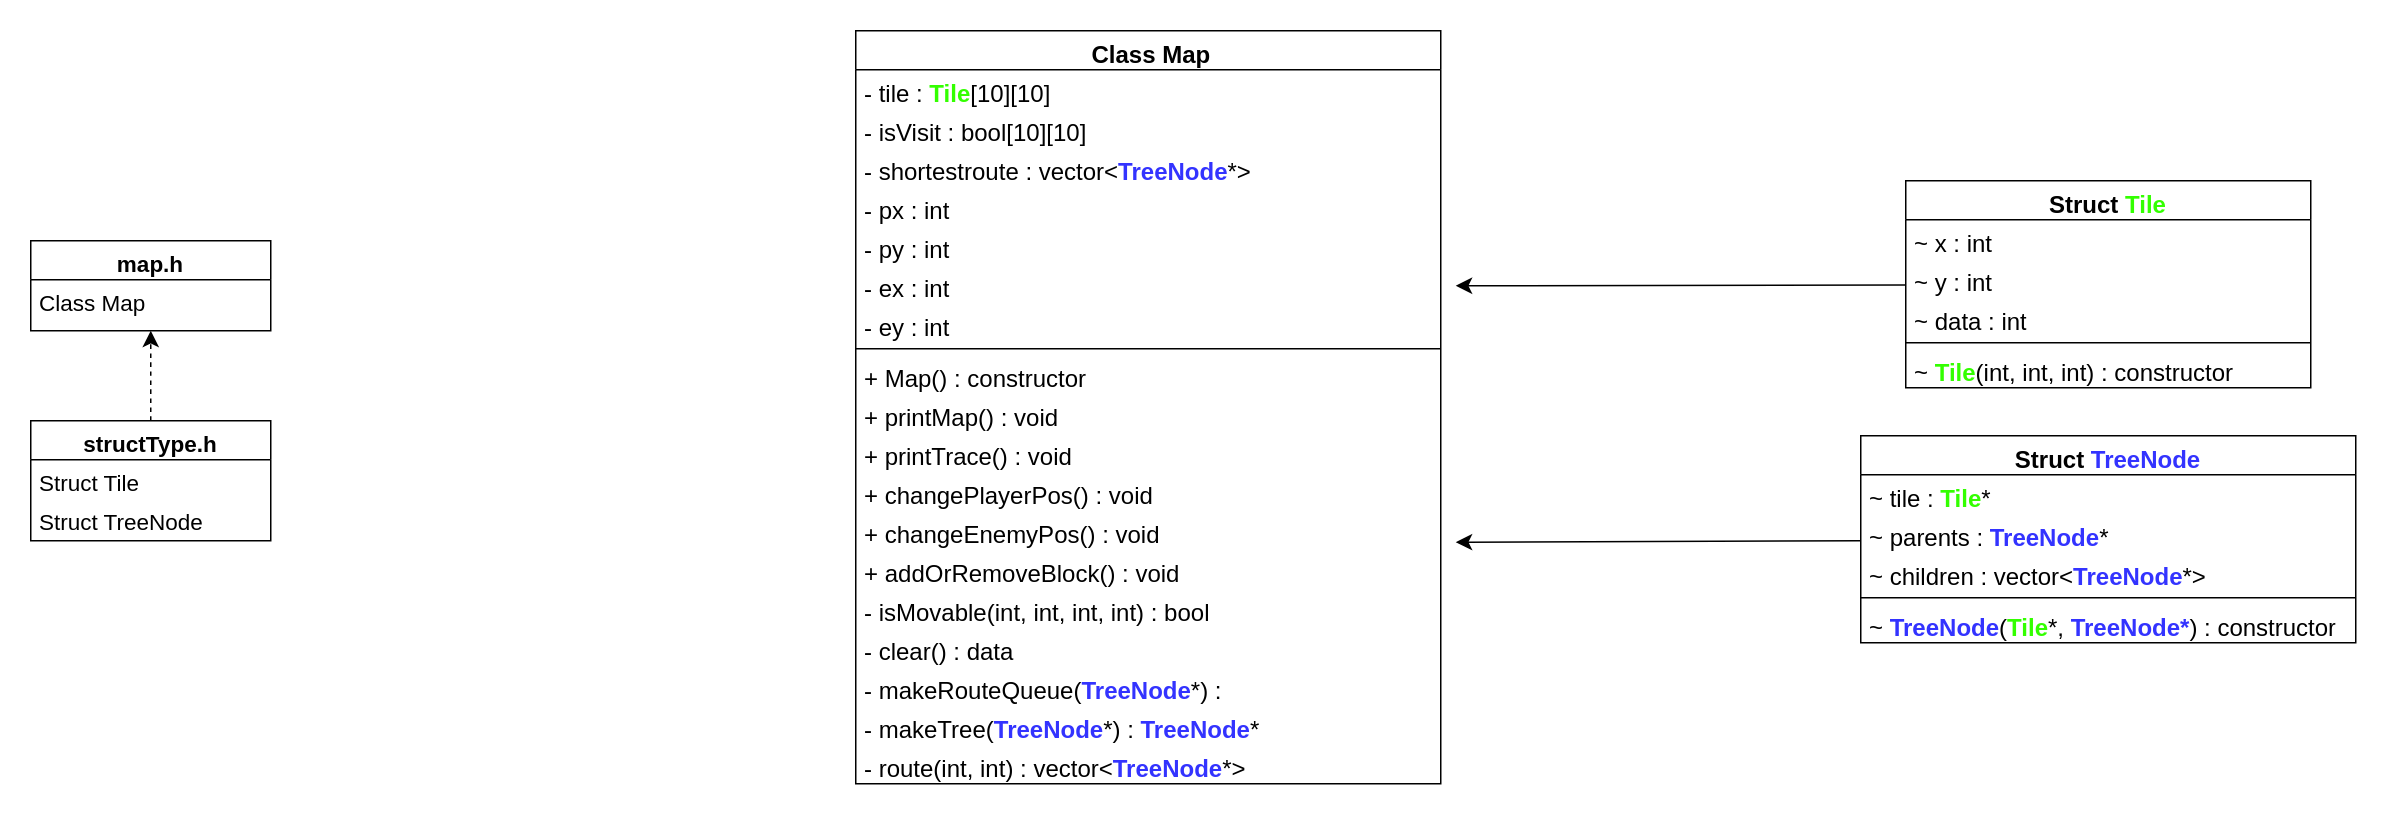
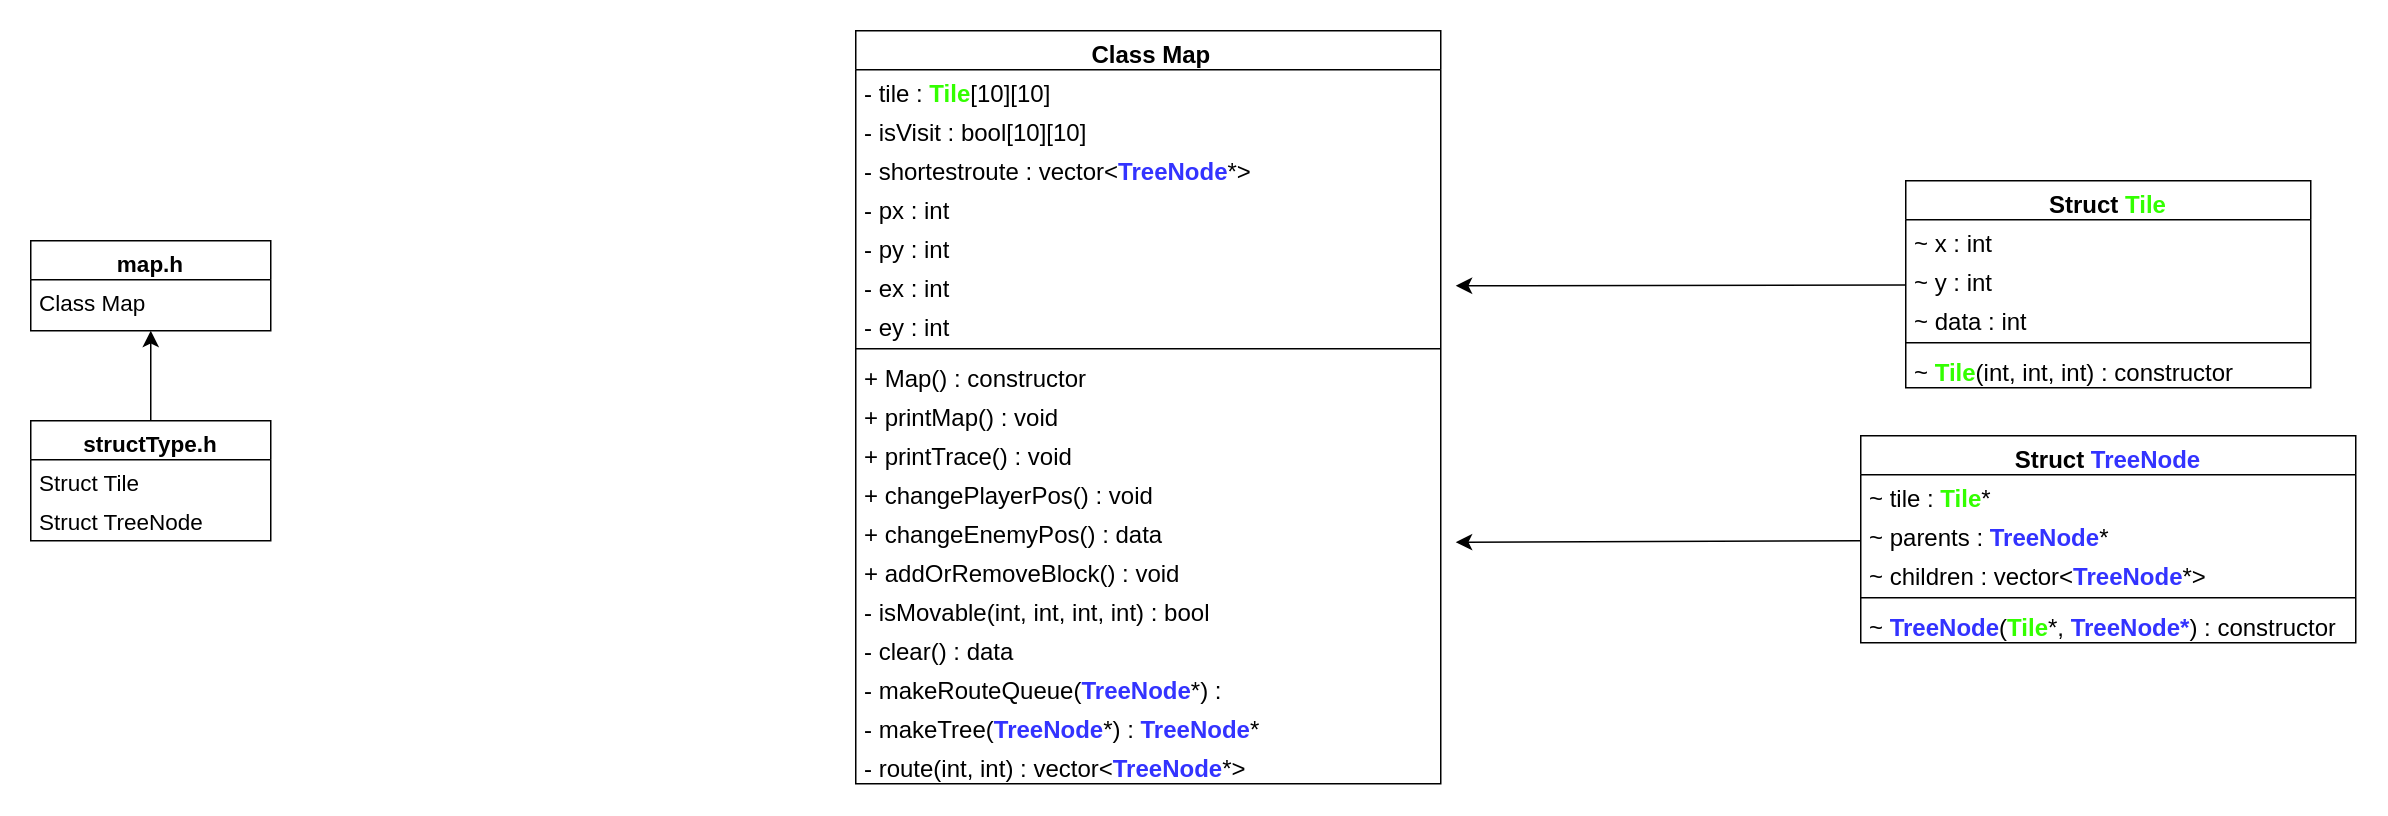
  <mxCell id="0" />
  <mxCell id="1" parent="0" />
  <mxCell id="2" value="map.h" style="swimlane;fontStyle=1;align=center;verticalAlign=top;childLayout=stackLayout;horizontal=1;startSize=26;horizontalStack=0;resizeParent=1;resizeLast=0;collapsible=1;marginBottom=0;rounded=0;shadow=0;strokeWidth=1;fontSize=15;" parent="1" vertex="1"><mxGeometry x="20" y="160" width="160" height="60" as="geometry"><mxRectangle x="230" y="140" width="160" height="26" as="alternateBounds" /></mxGeometry></mxCell>
  <mxCell id="3" value="Class Map" style="text;align=left;verticalAlign=top;spacingLeft=4;spacingRight=4;overflow=hidden;rotatable=0;points=[[0,0.5],[1,0.5]];portConstraint=eastwest;fontSize=15;" parent="2" vertex="1"><mxGeometry y="26" width="160" height="26" as="geometry" /></mxCell>
- <mxCell id="4" style="edgeStyle=none;curved=1;rounded=0;orthogonalLoop=1;jettySize=auto;html=1;exitX=0.5;exitY=0;exitDx=0;exitDy=0;entryX=0.5;entryY=1;entryDx=0;entryDy=0;fontSize=12;startSize=8;endSize=8;dashed=1;" parent="1" source="5" target="2" edge="1"><mxGeometry relative="1" as="geometry" /></mxCell>
+ <mxCell id="4" style="edgeStyle=none;curved=1;rounded=0;orthogonalLoop=1;jettySize=auto;html=1;exitX=0.5;exitY=0;exitDx=0;exitDy=0;entryX=0.5;entryY=1;entryDx=0;entryDy=0;fontSize=12;startSize=8;endSize=8;" parent="1" source="5" target="2" edge="1"><mxGeometry relative="1" as="geometry" /></mxCell>
  <mxCell id="5" value="structType.h" style="swimlane;fontStyle=1;align=center;verticalAlign=top;childLayout=stackLayout;horizontal=1;startSize=26;horizontalStack=0;resizeParent=1;resizeLast=0;collapsible=1;marginBottom=0;rounded=0;shadow=0;strokeWidth=1;fontSize=15;" parent="1" vertex="1"><mxGeometry x="20" y="280" width="160" height="80" as="geometry"><mxRectangle x="230" y="140" width="160" height="26" as="alternateBounds" /></mxGeometry></mxCell>
  <mxCell id="6" value="Struct Tile" style="text;align=left;verticalAlign=top;spacingLeft=4;spacingRight=4;overflow=hidden;rotatable=0;points=[[0,0.5],[1,0.5]];portConstraint=eastwest;fontSize=15;" parent="5" vertex="1"><mxGeometry y="26" width="160" height="26" as="geometry" /></mxCell>
  <mxCell id="7" value="Struct TreeNode" style="text;align=left;verticalAlign=top;spacingLeft=4;spacingRight=4;overflow=hidden;rotatable=0;points=[[0,0.5],[1,0.5]];portConstraint=eastwest;fontSize=15;" parent="5" vertex="1"><mxGeometry y="52" width="160" height="26" as="geometry" /></mxCell>
  <mxCell id="8" value="&amp;nbsp;Class Map" style="swimlane;fontStyle=1;align=center;verticalAlign=top;childLayout=stackLayout;horizontal=1;startSize=26;horizontalStack=0;resizeParent=1;resizeParentMax=0;resizeLast=0;collapsible=1;marginBottom=0;whiteSpace=wrap;html=1;fontSize=16;" parent="1" vertex="1"><mxGeometry x="570" y="20" width="390" height="502" as="geometry" /></mxCell>
  <mxCell id="9" value="- tile : &lt;font color=&quot;#33ff00&quot;&gt;&lt;b&gt;Tile&lt;/b&gt;&lt;/font&gt;[10][10]" style="text;strokeColor=none;fillColor=none;align=left;verticalAlign=top;spacingLeft=4;spacingRight=4;overflow=hidden;rotatable=0;points=[[0,0.5],[1,0.5]];portConstraint=eastwest;whiteSpace=wrap;html=1;fontSize=16;" parent="8" vertex="1"><mxGeometry y="26" width="390" height="26" as="geometry" /></mxCell>
  <mxCell id="10" value="- isVisit : bool[10][10]" style="text;strokeColor=none;fillColor=none;align=left;verticalAlign=top;spacingLeft=4;spacingRight=4;overflow=hidden;rotatable=0;points=[[0,0.5],[1,0.5]];portConstraint=eastwest;whiteSpace=wrap;html=1;fontSize=16;" parent="8" vertex="1"><mxGeometry y="52" width="390" height="26" as="geometry" /></mxCell>
  <mxCell id="11" value="- shortestroute :&amp;nbsp;vector&amp;lt;&lt;font color=&quot;#3333ff&quot;&gt;&lt;b&gt;TreeNode&lt;/b&gt;&lt;/font&gt;*&amp;gt;" style="text;strokeColor=none;fillColor=none;align=left;verticalAlign=top;spacingLeft=4;spacingRight=4;overflow=hidden;rotatable=0;points=[[0,0.5],[1,0.5]];portConstraint=eastwest;whiteSpace=wrap;html=1;fontSize=16;" parent="8" vertex="1"><mxGeometry y="78" width="390" height="26" as="geometry" /></mxCell>
  <mxCell id="12" value="- px : int" style="text;strokeColor=none;fillColor=none;align=left;verticalAlign=top;spacingLeft=4;spacingRight=4;overflow=hidden;rotatable=0;points=[[0,0.5],[1,0.5]];portConstraint=eastwest;whiteSpace=wrap;html=1;fontSize=16;" parent="8" vertex="1"><mxGeometry y="104" width="390" height="26" as="geometry" /></mxCell>
  <mxCell id="13" value="- py : int" style="text;strokeColor=none;fillColor=none;align=left;verticalAlign=top;spacingLeft=4;spacingRight=4;overflow=hidden;rotatable=0;points=[[0,0.5],[1,0.5]];portConstraint=eastwest;whiteSpace=wrap;html=1;fontSize=16;" parent="8" vertex="1"><mxGeometry y="130" width="390" height="26" as="geometry" /></mxCell>
  <mxCell id="14" value="- ex : int" style="text;strokeColor=none;fillColor=none;align=left;verticalAlign=top;spacingLeft=4;spacingRight=4;overflow=hidden;rotatable=0;points=[[0,0.5],[1,0.5]];portConstraint=eastwest;whiteSpace=wrap;html=1;fontSize=16;" parent="8" vertex="1"><mxGeometry y="156" width="390" height="26" as="geometry" /></mxCell>
  <mxCell id="15" value="- ey : int" style="text;strokeColor=none;fillColor=none;align=left;verticalAlign=top;spacingLeft=4;spacingRight=4;overflow=hidden;rotatable=0;points=[[0,0.5],[1,0.5]];portConstraint=eastwest;whiteSpace=wrap;html=1;fontSize=16;" parent="8" vertex="1"><mxGeometry y="182" width="390" height="26" as="geometry" /></mxCell>
  <mxCell id="16" value="" style="line;strokeWidth=1;fillColor=none;align=left;verticalAlign=middle;spacingTop=-1;spacingLeft=3;spacingRight=3;rotatable=0;labelPosition=right;points=[];portConstraint=eastwest;strokeColor=inherit;fontSize=16;" parent="8" vertex="1"><mxGeometry y="208" width="390" height="8" as="geometry" /></mxCell>
  <mxCell id="17" value="+ Map() : constructor" style="text;strokeColor=none;fillColor=none;align=left;verticalAlign=top;spacingLeft=4;spacingRight=4;overflow=hidden;rotatable=0;points=[[0,0.5],[1,0.5]];portConstraint=eastwest;whiteSpace=wrap;html=1;fontSize=16;" parent="8" vertex="1"><mxGeometry y="216" width="390" height="26" as="geometry" /></mxCell>
  <mxCell id="18" value="+ printMap() : void" style="text;strokeColor=none;fillColor=none;align=left;verticalAlign=top;spacingLeft=4;spacingRight=4;overflow=hidden;rotatable=0;points=[[0,0.5],[1,0.5]];portConstraint=eastwest;whiteSpace=wrap;html=1;fontSize=16;" parent="8" vertex="1"><mxGeometry y="242" width="390" height="26" as="geometry" /></mxCell>
  <mxCell id="19" value="+ printTrace() : void" style="text;strokeColor=none;fillColor=none;align=left;verticalAlign=top;spacingLeft=4;spacingRight=4;overflow=hidden;rotatable=0;points=[[0,0.5],[1,0.5]];portConstraint=eastwest;whiteSpace=wrap;html=1;fontSize=16;" parent="8" vertex="1"><mxGeometry y="268" width="390" height="26" as="geometry" /></mxCell>
  <mxCell id="20" value="+ changePlayerPos() : void" style="text;strokeColor=none;fillColor=none;align=left;verticalAlign=top;spacingLeft=4;spacingRight=4;overflow=hidden;rotatable=0;points=[[0,0.5],[1,0.5]];portConstraint=eastwest;whiteSpace=wrap;html=1;fontSize=16;" parent="8" vertex="1"><mxGeometry y="294" width="390" height="26" as="geometry" /></mxCell>
- <mxCell id="21" value="+ changeEnemyPos() : void" style="text;strokeColor=none;fillColor=none;align=left;verticalAlign=top;spacingLeft=4;spacingRight=4;overflow=hidden;rotatable=0;points=[[0,0.5],[1,0.5]];portConstraint=eastwest;whiteSpace=wrap;html=1;fontSize=16;" parent="8" vertex="1"><mxGeometry y="320" width="390" height="26" as="geometry" /></mxCell>
+ <mxCell id="21" value="+ changeEnemyPos() : data" style="text;strokeColor=none;fillColor=none;align=left;verticalAlign=top;spacingLeft=4;spacingRight=4;overflow=hidden;rotatable=0;points=[[0,0.5],[1,0.5]];portConstraint=eastwest;whiteSpace=wrap;html=1;fontSize=16;" parent="8" vertex="1"><mxGeometry y="320" width="390" height="26" as="geometry" /></mxCell>
  <mxCell id="22" value="+ addOrRemoveBlock() : void" style="text;strokeColor=none;fillColor=none;align=left;verticalAlign=top;spacingLeft=4;spacingRight=4;overflow=hidden;rotatable=0;points=[[0,0.5],[1,0.5]];portConstraint=eastwest;whiteSpace=wrap;html=1;fontSize=16;" parent="8" vertex="1"><mxGeometry y="346" width="390" height="26" as="geometry" /></mxCell>
  <mxCell id="23" value="- isMovable(int, int, int, int) : bool" style="text;strokeColor=none;fillColor=none;align=left;verticalAlign=top;spacingLeft=4;spacingRight=4;overflow=hidden;rotatable=0;points=[[0,0.5],[1,0.5]];portConstraint=eastwest;whiteSpace=wrap;html=1;fontSize=16;" parent="8" vertex="1"><mxGeometry y="372" width="390" height="26" as="geometry" /></mxCell>
  <mxCell id="24" value="- clear() : data" style="text;strokeColor=none;fillColor=none;align=left;verticalAlign=top;spacingLeft=4;spacingRight=4;overflow=hidden;rotatable=0;points=[[0,0.5],[1,0.5]];portConstraint=eastwest;whiteSpace=wrap;html=1;fontSize=16;" parent="8" vertex="1"><mxGeometry y="398" width="390" height="26" as="geometry" /></mxCell>
  <mxCell id="25" value="- makeRouteQueue(&lt;b&gt;&lt;font color=&quot;#3333ff&quot;&gt;TreeNode&lt;/font&gt;&lt;/b&gt;*) : vector&amp;lt;TreeNode*&amp;gt;" style="text;strokeColor=none;fillColor=none;align=left;verticalAlign=top;spacingLeft=4;spacingRight=4;overflow=hidden;rotatable=0;points=[[0,0.5],[1,0.5]];portConstraint=eastwest;whiteSpace=wrap;html=1;fontSize=16;" parent="8" vertex="1"><mxGeometry y="424" width="390" height="26" as="geometry" /></mxCell>
  <mxCell id="26" value="- makeTree(&lt;b&gt;&lt;font color=&quot;#3333ff&quot;&gt;TreeNode&lt;/font&gt;&lt;/b&gt;*) : &lt;b&gt;&lt;font color=&quot;#3333ff&quot;&gt;TreeNode&lt;/font&gt;&lt;/b&gt;*" style="text;strokeColor=none;fillColor=none;align=left;verticalAlign=top;spacingLeft=4;spacingRight=4;overflow=hidden;rotatable=0;points=[[0,0.5],[1,0.5]];portConstraint=eastwest;whiteSpace=wrap;html=1;fontSize=16;" parent="8" vertex="1"><mxGeometry y="450" width="390" height="26" as="geometry" /></mxCell>
  <mxCell id="27" value="- route(int, int) :&amp;nbsp;vector&amp;lt;&lt;b&gt;&lt;font color=&quot;#3333ff&quot;&gt;TreeNode&lt;/font&gt;&lt;/b&gt;*&amp;gt;" style="text;strokeColor=none;fillColor=none;align=left;verticalAlign=top;spacingLeft=4;spacingRight=4;overflow=hidden;rotatable=0;points=[[0,0.5],[1,0.5]];portConstraint=eastwest;whiteSpace=wrap;html=1;fontSize=16;" parent="8" vertex="1"><mxGeometry y="476" width="390" height="26" as="geometry" /></mxCell>
  <mxCell id="28" value="Struct &lt;font color=&quot;#33ff00&quot;&gt;Tile&lt;/font&gt;" style="swimlane;fontStyle=1;align=center;verticalAlign=top;childLayout=stackLayout;horizontal=1;startSize=26;horizontalStack=0;resizeParent=1;resizeParentMax=0;resizeLast=0;collapsible=1;marginBottom=0;whiteSpace=wrap;html=1;fontSize=16;" parent="1" vertex="1"><mxGeometry x="1270" y="120" width="270" height="138" as="geometry" /></mxCell>
  <mxCell id="29" value="~ x : int" style="text;strokeColor=none;fillColor=none;align=left;verticalAlign=top;spacingLeft=4;spacingRight=4;overflow=hidden;rotatable=0;points=[[0,0.5],[1,0.5]];portConstraint=eastwest;whiteSpace=wrap;html=1;fontSize=16;" parent="28" vertex="1"><mxGeometry y="26" width="270" height="26" as="geometry" /></mxCell>
  <mxCell id="30" value="~ y : int" style="text;strokeColor=none;fillColor=none;align=left;verticalAlign=top;spacingLeft=4;spacingRight=4;overflow=hidden;rotatable=0;points=[[0,0.5],[1,0.5]];portConstraint=eastwest;whiteSpace=wrap;html=1;fontSize=16;" parent="28" vertex="1"><mxGeometry y="52" width="270" height="26" as="geometry" /></mxCell>
  <mxCell id="31" value="~ data : int" style="text;strokeColor=none;fillColor=none;align=left;verticalAlign=top;spacingLeft=4;spacingRight=4;overflow=hidden;rotatable=0;points=[[0,0.5],[1,0.5]];portConstraint=eastwest;whiteSpace=wrap;html=1;fontSize=16;" parent="28" vertex="1"><mxGeometry y="78" width="270" height="26" as="geometry" /></mxCell>
  <mxCell id="32" value="" style="line;strokeWidth=1;fillColor=none;align=left;verticalAlign=middle;spacingTop=-1;spacingLeft=3;spacingRight=3;rotatable=0;labelPosition=right;points=[];portConstraint=eastwest;strokeColor=inherit;fontSize=16;" parent="28" vertex="1"><mxGeometry y="104" width="270" height="8" as="geometry" /></mxCell>
  <mxCell id="33" value="~ &lt;font color=&quot;#33ff00&quot;&gt;&lt;b&gt;Tile&lt;/b&gt;&lt;/font&gt;(int, int, int) : constructor" style="text;strokeColor=none;fillColor=none;align=left;verticalAlign=top;spacingLeft=4;spacingRight=4;overflow=hidden;rotatable=0;points=[[0,0.5],[1,0.5]];portConstraint=eastwest;whiteSpace=wrap;html=1;fontSize=16;" parent="28" vertex="1"><mxGeometry y="112" width="270" height="26" as="geometry" /></mxCell>
  <mxCell id="34" value="Struct &lt;font color=&quot;#3333ff&quot;&gt;TreeNode&lt;/font&gt;" style="swimlane;fontStyle=1;align=center;verticalAlign=top;childLayout=stackLayout;horizontal=1;startSize=26;horizontalStack=0;resizeParent=1;resizeParentMax=0;resizeLast=0;collapsible=1;marginBottom=0;whiteSpace=wrap;html=1;fontSize=16;" parent="1" vertex="1"><mxGeometry x="1240" y="290" width="330" height="138" as="geometry" /></mxCell>
  <mxCell id="35" value="~ tile : &lt;font color=&quot;#33ff00&quot;&gt;&lt;b&gt;Tile&lt;/b&gt;&lt;/font&gt;*" style="text;strokeColor=none;fillColor=none;align=left;verticalAlign=top;spacingLeft=4;spacingRight=4;overflow=hidden;rotatable=0;points=[[0,0.5],[1,0.5]];portConstraint=eastwest;whiteSpace=wrap;html=1;fontSize=16;" parent="34" vertex="1"><mxGeometry y="26" width="330" height="26" as="geometry" /></mxCell>
  <mxCell id="36" value="~ parents : &lt;b&gt;&lt;font color=&quot;#3333ff&quot;&gt;TreeNode&lt;/font&gt;&lt;/b&gt;*" style="text;strokeColor=none;fillColor=none;align=left;verticalAlign=top;spacingLeft=4;spacingRight=4;overflow=hidden;rotatable=0;points=[[0,0.5],[1,0.5]];portConstraint=eastwest;whiteSpace=wrap;html=1;fontSize=16;" parent="34" vertex="1"><mxGeometry y="52" width="330" height="26" as="geometry" /></mxCell>
  <mxCell id="37" value="~ children : vector&amp;lt;&lt;b&gt;&lt;font color=&quot;#3333ff&quot;&gt;TreeNode&lt;/font&gt;&lt;/b&gt;*&amp;gt;" style="text;strokeColor=none;fillColor=none;align=left;verticalAlign=top;spacingLeft=4;spacingRight=4;overflow=hidden;rotatable=0;points=[[0,0.5],[1,0.5]];portConstraint=eastwest;whiteSpace=wrap;html=1;fontSize=16;" parent="34" vertex="1"><mxGeometry y="78" width="330" height="26" as="geometry" /></mxCell>
  <mxCell id="38" value="" style="line;strokeWidth=1;fillColor=none;align=left;verticalAlign=middle;spacingTop=-1;spacingLeft=3;spacingRight=3;rotatable=0;labelPosition=right;points=[];portConstraint=eastwest;strokeColor=inherit;fontSize=16;" parent="34" vertex="1"><mxGeometry y="104" width="330" height="8" as="geometry" /></mxCell>
  <mxCell id="39" value="~&amp;nbsp;&lt;font color=&quot;#3333ff&quot;&gt;&lt;b&gt;TreeNode&lt;/b&gt;&lt;/font&gt;(&lt;b&gt;&lt;font color=&quot;#33ff00&quot;&gt;Tile&lt;/font&gt;&lt;/b&gt;*, &lt;b&gt;&lt;font color=&quot;#3333ff&quot;&gt;TreeNode*&lt;/font&gt;&lt;/b&gt;) : constructor" style="text;strokeColor=none;fillColor=none;align=left;verticalAlign=top;spacingLeft=4;spacingRight=4;overflow=hidden;rotatable=0;points=[[0,0.5],[1,0.5]];portConstraint=eastwest;whiteSpace=wrap;html=1;fontSize=16;" parent="34" vertex="1"><mxGeometry y="112" width="330" height="26" as="geometry" /></mxCell>
  <mxCell id="40" style="edgeStyle=none;curved=1;rounded=0;orthogonalLoop=1;jettySize=auto;html=1;exitX=0;exitY=0.5;exitDx=0;exitDy=0;fontSize=12;startSize=8;endSize=8;" parent="1" edge="1"><mxGeometry relative="1" as="geometry"><mxPoint x="1270" y="189.5" as="sourcePoint" /><mxPoint x="970" y="190" as="targetPoint" /></mxGeometry></mxCell>
  <mxCell id="41" style="edgeStyle=none;curved=1;rounded=0;orthogonalLoop=1;jettySize=auto;html=1;exitX=0;exitY=0.5;exitDx=0;exitDy=0;fontSize=12;startSize=8;endSize=8;" edge="1" parent="1"><mxGeometry relative="1" as="geometry"><mxPoint x="1240" y="360" as="sourcePoint" /><mxPoint x="970" y="361" as="targetPoint" /></mxGeometry></mxCell>
